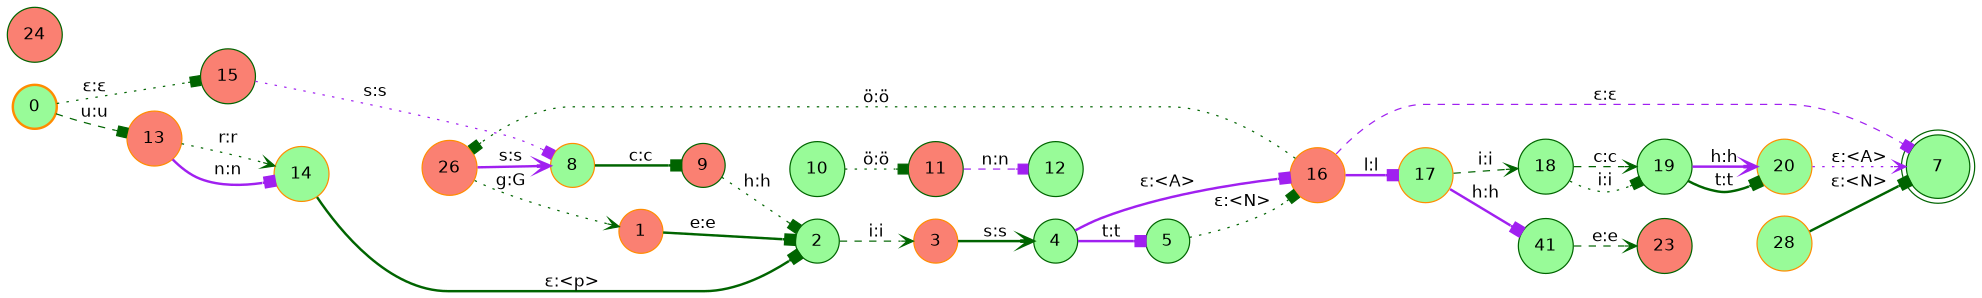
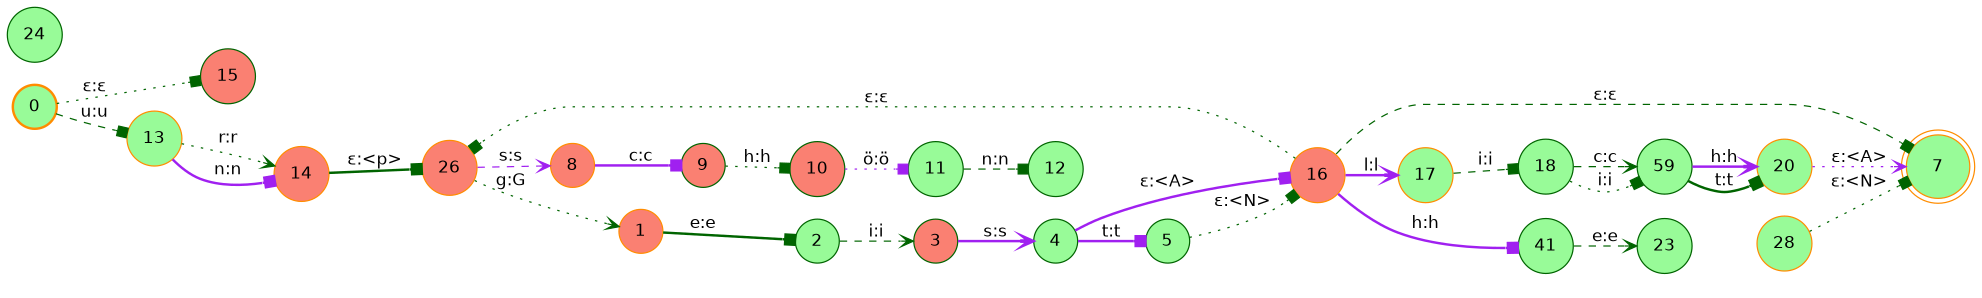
  digraph {
    fontsize=14
    nodesep=0.250000
    rankdir=LR
    ranksep=0.400000
    node [color=darkgreen fillcolor=palegreen fontname=Helvetica fontsize=14 shape=circle style="solid,filled"]
    edge [arrowhead=box color=darkgreen fontname=Helvetica fontsize=14 style=bold]
    n1 [color=darkorange label=0 style="bold,filled"]
-   n2 [color=darkorange fillcolor=salmon label=13]
+   n2 [color=darkorange label=13]
    n3 [fillcolor=salmon label=15]
-   n4 [color=darkorange label=14]
-   n5 [color=darkorange label=8]
+   n4 [color=darkorange fillcolor=salmon label=14]
+   n5 [color=darkorange fillcolor=salmon label=8]
    n6 [color=darkorange fillcolor=salmon label=26]
    n7 [color=darkorange fillcolor=salmon label=1]
    n8 [label=2]
    n9 [fillcolor=salmon label=9]
-   n10 [color=darkorange fillcolor=salmon label=3]
-   n11 [label=10]
+   n10 [fillcolor=salmon label=3]
+   n11 [fillcolor=salmon label=10]
    n12 [label=4]
    n13 [label=5]
    n14 [color=darkorange fillcolor=salmon label=16]
-   n15 [label=7 shape=doublecircle]
+   n15 [color=darkorange label=7 shape=doublecircle]
    n16 [color=darkorange label=17]
    n17 [label=41]
    n18 [label=18]
-   n19 [fillcolor=salmon label=23]
-   n20 [fillcolor=salmon label=11]
+   n19 [label=23]
+   n20 [label=11]
    n21 [label=12]
-   n22 [label=19]
+   n22 [label=59]
    n23 [color=darkorange label=20]
-   n24 [fillcolor=salmon label=24]
+   n24 [label=24]
    n25 [color=darkorange label=28]
    n1 -> n2 [label="u:u" style=dashed]
    n1 -> n3 [label="ε:ε" style=dotted]
    n2 -> n4 [color=purple label="n:n"]
    n2 -> n4 [arrowhead=vee label="r:r" style=dotted]
-   n3 -> n5 [color=purple label="s:s" style=dotted]
-   n4 -> n8 [label="ε:<p>"]
-   n5 -> n9 [label="c:c"]
-   n6 -> n5 [arrowhead=vee color=purple label="s:s"]
+   n4 -> n6 [label="ε:<p>"]
+   n5 -> n9 [color=purple label="c:c"]
+   n6 -> n5 [arrowhead=vee color=purple label="s:s" style=dashed]
    n6 -> n7 [arrowhead=vee label="g:G" style=dotted]
    n7 -> n8 [label="e:e"]
    n8 -> n10 [arrowhead=vee label="i:i" style=dashed]
-   n9 -> n8 [label="h:h" style=dotted]
-   n10 -> n12 [arrowhead=vee label="s:s"]
-   n11 -> n20 [label="ö:ö" style=dotted]
+   n9 -> n11 [label="h:h" style=dotted]
+   n10 -> n12 [arrowhead=vee color=purple label="s:s"]
+   n11 -> n20 [color=purple label="ö:ö" style=dotted]
    n12 -> n13 [color=purple label="t:t"]
    n12 -> n14 [color=purple label="ε:<A>"]
    n13 -> n14 [label="ε:<N>" style=dotted]
-   n14 -> n6 [label="ö:ö" style=dotted]
-   n14 -> n15 [color=purple label="ε:ε" style=dashed]
-   n14 -> n16 [color=purple label="l:l"]
-   n16 -> n17 [color=purple label="h:h"]
-   n16 -> n18 [arrowhead=vee label="i:i" style=dashed]
+   n14 -> n6 [label="ε:ε" style=dotted]
+   n14 -> n15 [label="ε:ε" style=dashed]
+   n14 -> n16 [arrowhead=vee color=purple label="l:l"]
+   n14 -> n17 [color=purple label="h:h"]
+   n16 -> n18 [label="i:i" style=dashed]
    n17 -> n19 [arrowhead=vee label="e:e" style=dashed]
    n18 -> n22 [arrowhead=vee label="c:c" style=dashed]
    n18 -> n22 [label="i:i" style=dotted]
-   n20 -> n21 [color=purple label="n:n" style=dashed]
+   n20 -> n21 [label="n:n" style=dashed]
    n22 -> n23 [arrowhead=vee color=purple label="h:h"]
    n22 -> n23 [label="t:t"]
    n23 -> n15 [arrowhead=vee color=purple label="ε:<A>" style=dotted]
-   n25 -> n15 [label="ε:<N>"]
+   n25 -> n15 [label="ε:<N>" style=dotted]
  }
